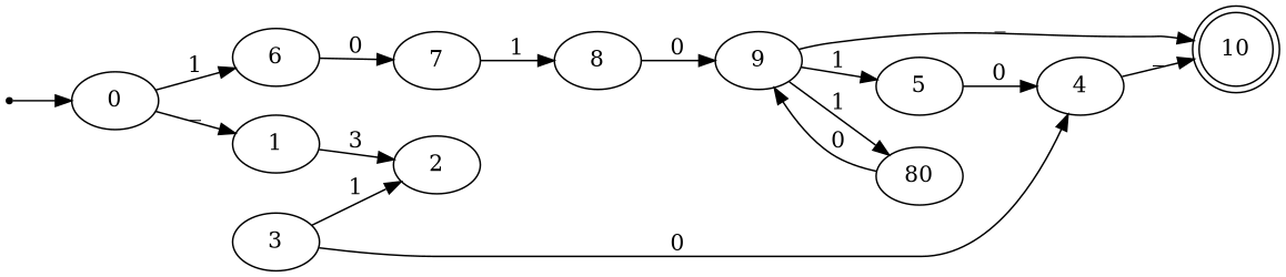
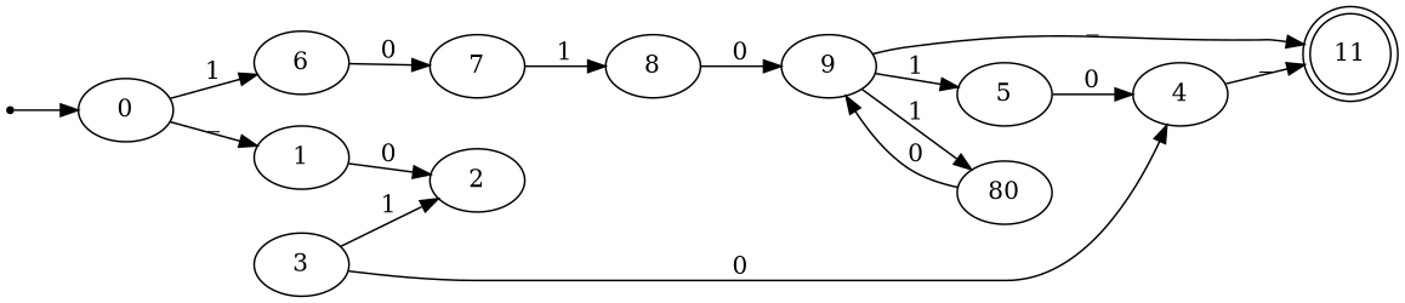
  digraph {
    fontname="DejaVu Serif"
    rankdir=LR
    node [fontname="DejaVu Serif"]
    edge [fontname="DejaVu Serif"]
    inic [shape=point]
    0
    6
    1
    7
    2
    8
    3
    4
-   11 [shape=doublecircle label=10]
+   11 [shape=doublecircle]
    5
    9
    n13 [label=80]
    inic -> 0
    0 -> 6 [label=1]
    0 -> 1 [label=_]
    6 -> 7 [label=0]
-   1 -> 2 [label=3]
+   1 -> 2 [label=0]
    7 -> 8 [label=1]
    8 -> 9 [label=0]
    3 -> 2 [label=1]
    3 -> 4 [label=0]
    4 -> 11 [label=_]
    5 -> 4 [label=0]
    9 -> 11 [label=_]
    9 -> 5 [label=1]
    9 -> n13 [label=1]
    n13 -> 9 [label=0]
  }
